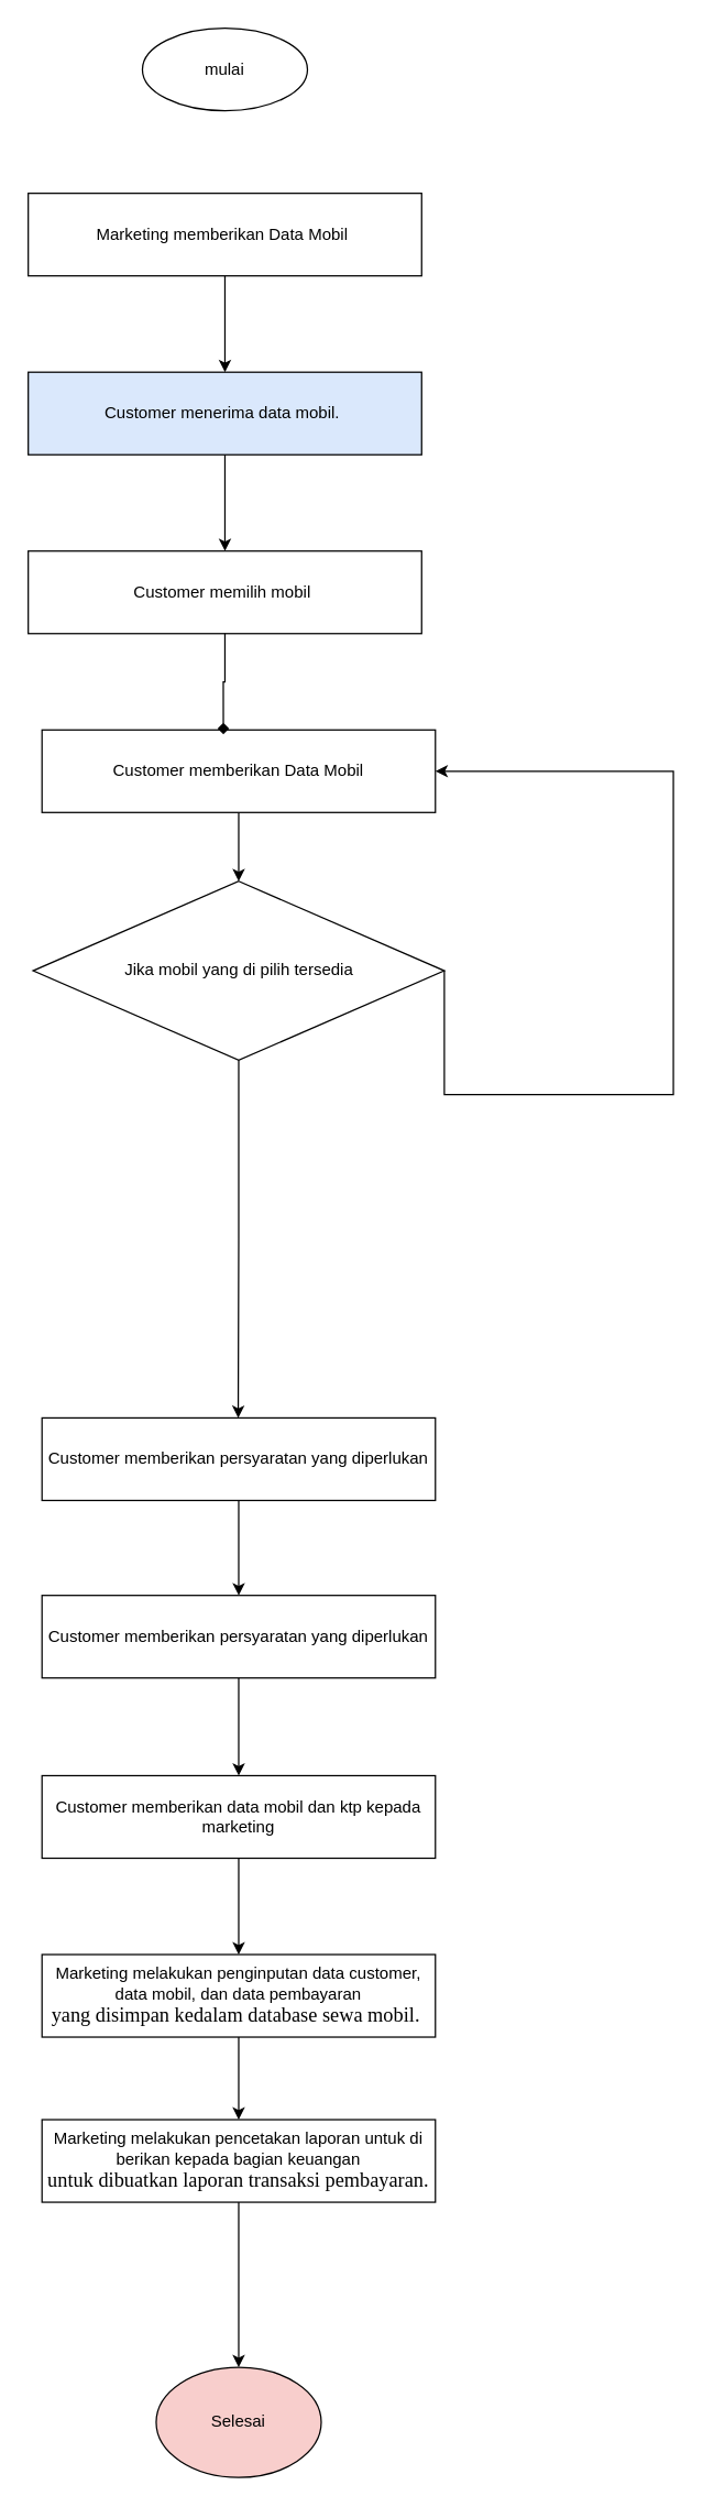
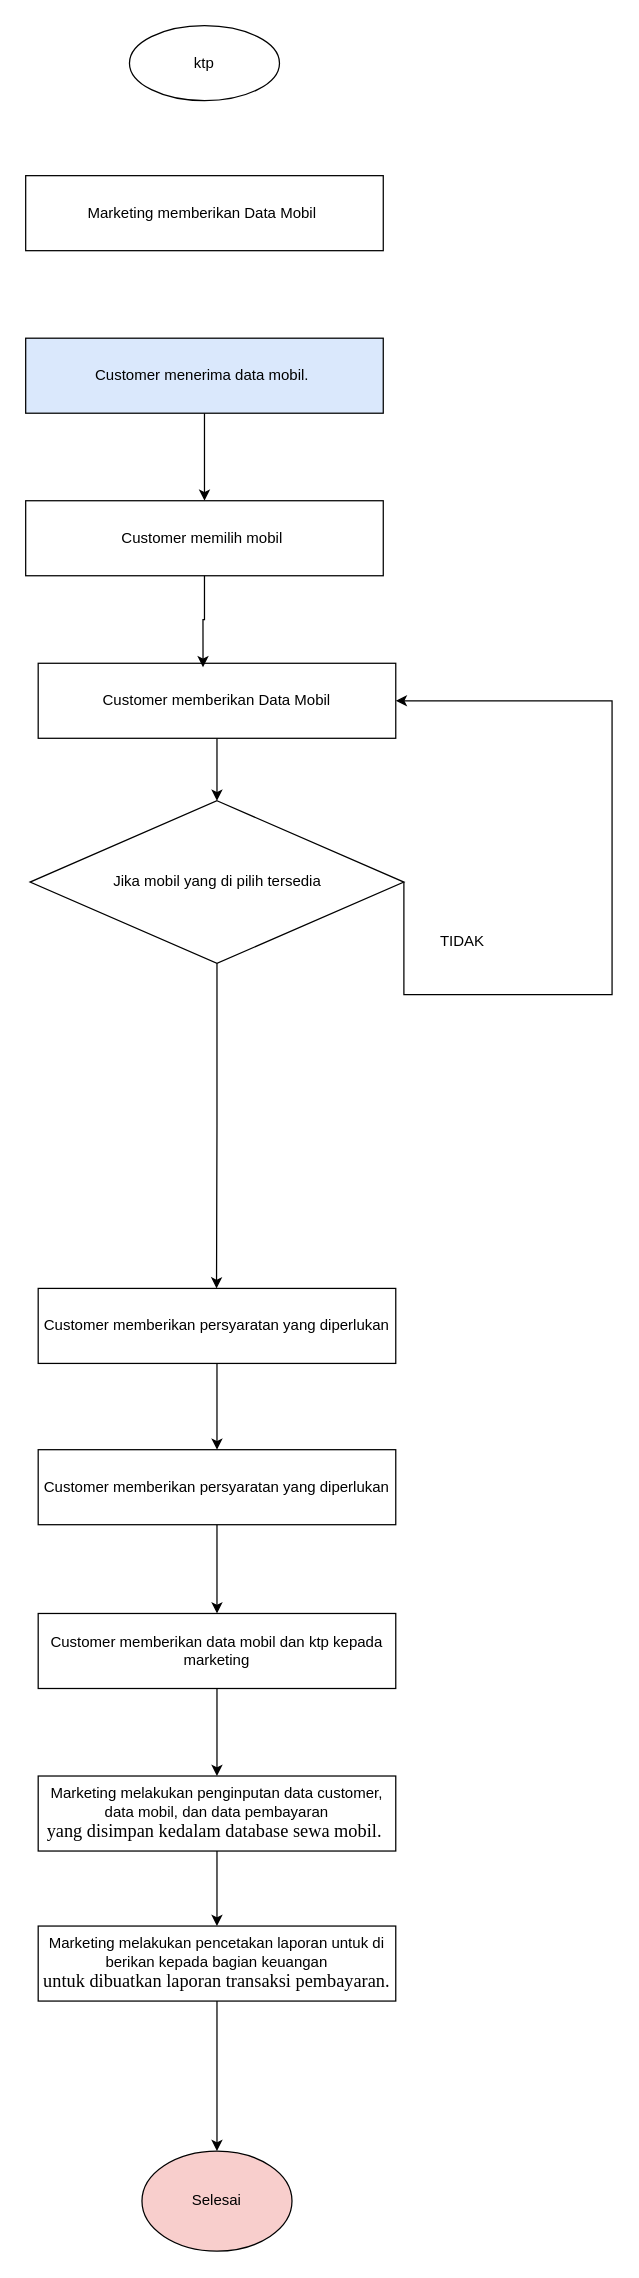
  <mxCell id="0" />
  <mxCell id="1" parent="0" />
- <mxCell id="2" value="mulai" style="ellipse;whiteSpace=wrap;html=1;" vertex="1" parent="1"><mxGeometry x="103" y="20" width="120" height="60" as="geometry" /></mxCell>
- <mxCell id="3" style="edgeStyle=orthogonalEdgeStyle;rounded=0;orthogonalLoop=1;jettySize=auto;html=1;exitX=0.5;exitY=1;exitDx=0;exitDy=0;entryX=0.5;entryY=0;entryDx=0;entryDy=0;" edge="1" parent="1" source="4" target="6"><mxGeometry relative="1" as="geometry" /></mxCell>
+ <mxCell id="2" value="ktp" style="ellipse;whiteSpace=wrap;html=1;" vertex="1" parent="1"><mxGeometry x="103" y="20" width="120" height="60" as="geometry" /></mxCell>
  <mxCell id="4" value="&lt;div&gt;Marketing memberikan Data Mobil&amp;nbsp;&lt;/div&gt;" style="rounded=0;whiteSpace=wrap;html=1;" vertex="1" parent="1"><mxGeometry x="20" y="140" width="286" height="60" as="geometry" /></mxCell>
  <mxCell id="5" style="edgeStyle=orthogonalEdgeStyle;rounded=0;orthogonalLoop=1;jettySize=auto;html=1;exitX=0.5;exitY=1;exitDx=0;exitDy=0;" edge="1" parent="1" source="6" target="7"><mxGeometry relative="1" as="geometry" /></mxCell>
  <mxCell id="6" value="&lt;div&gt;Customer menerima data mobil.&amp;nbsp;&lt;/div&gt;" style="rounded=0;whiteSpace=wrap;html=1;fillColor=#dae8fc;" vertex="1" parent="1"><mxGeometry x="20" y="270" width="286" height="60" as="geometry" /></mxCell>
  <mxCell id="7" value="&lt;div&gt;Customer memilih mobil&amp;nbsp;&lt;/div&gt;" style="rounded=0;whiteSpace=wrap;html=1;" vertex="1" parent="1"><mxGeometry x="20" y="400" width="286" height="60" as="geometry" /></mxCell>
  <mxCell id="8" style="edgeStyle=orthogonalEdgeStyle;rounded=0;orthogonalLoop=1;jettySize=auto;html=1;exitX=0.5;exitY=1;exitDx=0;exitDy=0;entryX=0.5;entryY=0;entryDx=0;entryDy=0;" edge="1" parent="1" source="9" target="12"><mxGeometry relative="1" as="geometry" /></mxCell>
  <mxCell id="9" value="&lt;div&gt;Customer memberikan Data Mobil&lt;/div&gt;" style="rounded=0;whiteSpace=wrap;html=1;" vertex="1" parent="1"><mxGeometry x="30" y="530" width="286" height="60" as="geometry" /></mxCell>
  <mxCell id="10" style="edgeStyle=orthogonalEdgeStyle;rounded=0;orthogonalLoop=1;jettySize=auto;html=1;exitX=1;exitY=0.5;exitDx=0;exitDy=0;entryX=1;entryY=0.5;entryDx=0;entryDy=0;" edge="1" parent="1" source="12" target="9"><mxGeometry relative="1" as="geometry"><Array as="points"><mxPoint x="489" y="795" /><mxPoint x="489" y="560" /></Array></mxGeometry></mxCell>
  <mxCell id="11" style="edgeStyle=orthogonalEdgeStyle;rounded=0;orthogonalLoop=1;jettySize=auto;html=1;exitX=0.5;exitY=1;exitDx=0;exitDy=0;" edge="1" parent="1" source="12"><mxGeometry relative="1" as="geometry"><mxPoint x="172.636" y="1030" as="targetPoint" /></mxGeometry></mxCell>
  <mxCell id="12" value="Jika mobil yang di pilih tersedia" style="rhombus;whiteSpace=wrap;html=1;" vertex="1" parent="1"><mxGeometry x="23.5" y="640" width="299" height="130" as="geometry" /></mxCell>
- <mxCell id="13" style="edgeStyle=orthogonalEdgeStyle;rounded=0;orthogonalLoop=1;jettySize=auto;html=1;exitX=0.5;exitY=1;exitDx=0;exitDy=0;entryX=0.461;entryY=0.053;entryDx=0;entryDy=0;entryPerimeter=0;endArrow=diamond;" edge="1" parent="1" source="7" target="9"><mxGeometry relative="1" as="geometry" /></mxCell>
+ <mxCell id="13" style="edgeStyle=orthogonalEdgeStyle;rounded=0;orthogonalLoop=1;jettySize=auto;html=1;exitX=0.5;exitY=1;exitDx=0;exitDy=0;entryX=0.461;entryY=0.053;entryDx=0;entryDy=0;entryPerimeter=0;" edge="1" parent="1" source="7" target="9"><mxGeometry relative="1" as="geometry" /></mxCell>
+ <mxCell id="14" value="TIDAK" style="text;html=1;align=center;verticalAlign=middle;resizable=0;points=[];autosize=1;strokeColor=none;fillColor=none;" vertex="1" parent="1"><mxGeometry x="339" y="738" width="60" height="30" as="geometry" /></mxCell>
  <mxCell id="15" style="edgeStyle=orthogonalEdgeStyle;rounded=0;orthogonalLoop=1;jettySize=auto;html=1;exitX=0.5;exitY=1;exitDx=0;exitDy=0;entryX=0.5;entryY=0;entryDx=0;entryDy=0;" edge="1" parent="1" source="16" target="18"><mxGeometry relative="1" as="geometry" /></mxCell>
  <mxCell id="16" value="&lt;div&gt;Customer memberikan persyaratan yang diperlukan&lt;/div&gt;" style="rounded=0;whiteSpace=wrap;html=1;" vertex="1" parent="1"><mxGeometry x="30" y="1030" width="286" height="60" as="geometry" /></mxCell>
  <mxCell id="17" style="edgeStyle=orthogonalEdgeStyle;rounded=0;orthogonalLoop=1;jettySize=auto;html=1;exitX=0.5;exitY=1;exitDx=0;exitDy=0;entryX=0.5;entryY=0;entryDx=0;entryDy=0;" edge="1" parent="1" source="18" target="20"><mxGeometry relative="1" as="geometry" /></mxCell>
  <mxCell id="18" value="&lt;div&gt;Customer memberikan persyaratan yang diperlukan&lt;/div&gt;" style="rounded=0;whiteSpace=wrap;html=1;" vertex="1" parent="1"><mxGeometry x="30" y="1159" width="286" height="60" as="geometry" /></mxCell>
  <mxCell id="19" style="edgeStyle=orthogonalEdgeStyle;rounded=0;orthogonalLoop=1;jettySize=auto;html=1;exitX=0.5;exitY=1;exitDx=0;exitDy=0;entryX=0.5;entryY=0;entryDx=0;entryDy=0;" edge="1" parent="1" source="20" target="22"><mxGeometry relative="1" as="geometry" /></mxCell>
  <mxCell id="20" value="&lt;div&gt;Customer memberikan data mobil dan ktp kepada marketing&lt;/div&gt;" style="rounded=0;whiteSpace=wrap;html=1;" vertex="1" parent="1"><mxGeometry x="30" y="1290" width="286" height="60" as="geometry" /></mxCell>
  <mxCell id="21" style="edgeStyle=orthogonalEdgeStyle;rounded=0;orthogonalLoop=1;jettySize=auto;html=1;exitX=0.5;exitY=1;exitDx=0;exitDy=0;entryX=0.5;entryY=0;entryDx=0;entryDy=0;" edge="1" parent="1" source="22" target="24"><mxGeometry relative="1" as="geometry" /></mxCell>
  <mxCell id="22" value="&lt;div&gt;Marketing melakukan penginputan data customer, data mobil, dan data pembayaran &lt;br/&gt;&lt;/div&gt;&lt;div&gt;&lt;span style=&quot;font-size: 11pt; font-family: Calibri;&quot;&gt;yang disimpan kedalam database sewa mobil.&amp;nbsp;&lt;/span&gt;&lt;/div&gt;" style="rounded=0;whiteSpace=wrap;html=1;" vertex="1" parent="1"><mxGeometry x="30" y="1420" width="286" height="60" as="geometry" /></mxCell>
  <mxCell id="23" style="edgeStyle=orthogonalEdgeStyle;rounded=0;orthogonalLoop=1;jettySize=auto;html=1;exitX=0.5;exitY=1;exitDx=0;exitDy=0;entryX=0.5;entryY=0;entryDx=0;entryDy=0;" edge="1" parent="1" source="24" target="25"><mxGeometry relative="1" as="geometry" /></mxCell>
  <mxCell id="24" value="&lt;div&gt;Marketing melakukan pencetakan laporan untuk di berikan kepada bagian keuangan &lt;br/&gt;&lt;/div&gt;&lt;div&gt;&lt;span style=&quot;font-size: 11pt; font-family: Calibri;&quot;&gt;untuk dibuatkan laporan transaksi pembayaran.&lt;/span&gt;&lt;/div&gt;" style="rounded=0;whiteSpace=wrap;html=1;" vertex="1" parent="1"><mxGeometry x="30" y="1540" width="286" height="60" as="geometry" /></mxCell>
  <mxCell id="25" value="Selesai" style="ellipse;whiteSpace=wrap;html=1;fillColor=#f8cecc;" vertex="1" parent="1"><mxGeometry x="113" y="1720" width="120" height="80" as="geometry" /></mxCell>
